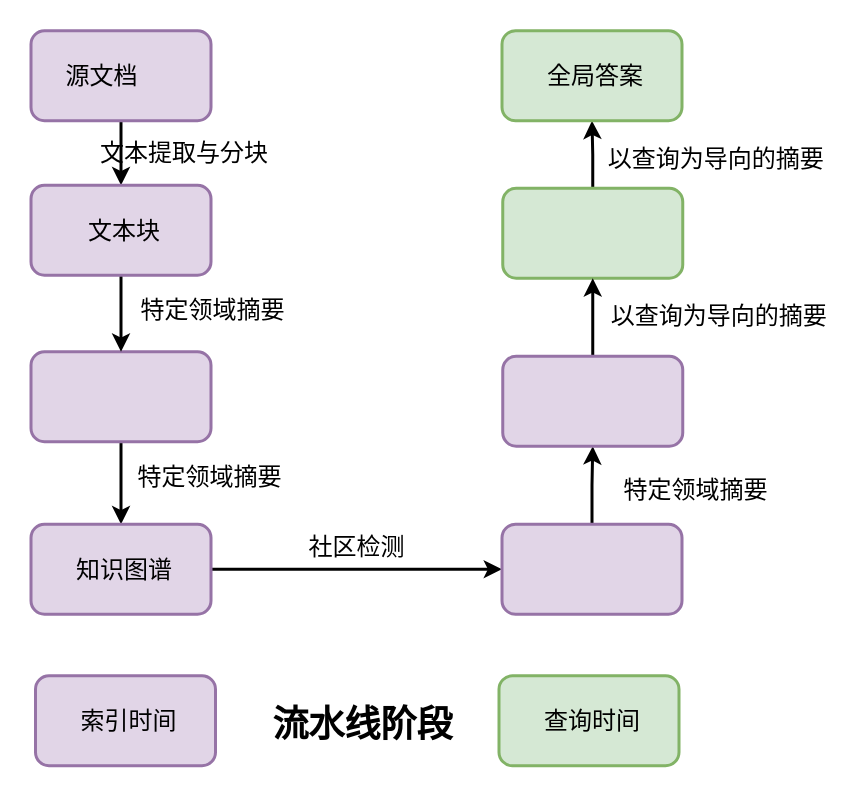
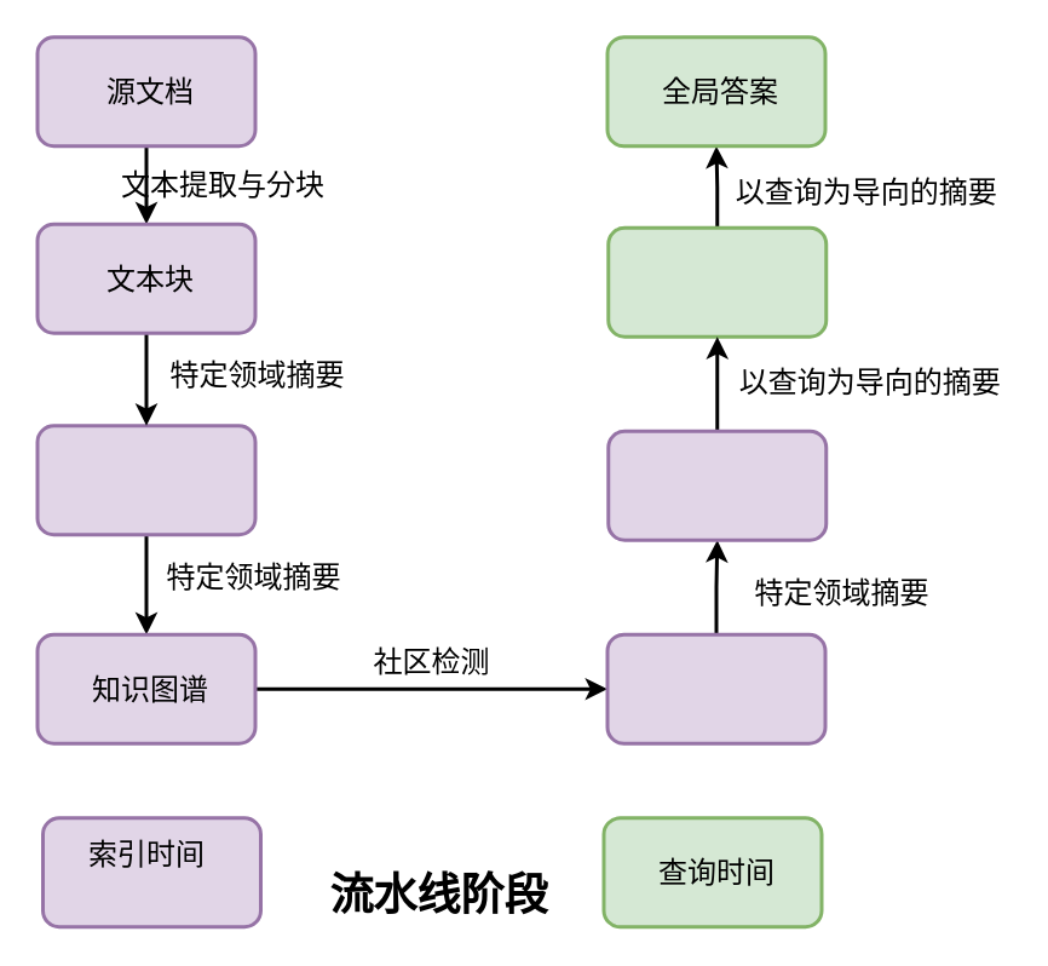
  <mxCell id="0" />
  <mxCell id="1" parent="0" />
  <mxCell id="2" style="edgeStyle=orthogonalEdgeStyle;rounded=0;orthogonalLoop=1;jettySize=auto;html=1;exitX=0.5;exitY=1;exitDx=0;exitDy=0;entryX=0.5;entryY=0;entryDx=0;entryDy=0;strokeWidth=2;" edge="1" parent="1" source="3" target="11"><mxGeometry relative="1" as="geometry" /></mxCell>
  <mxCell id="3" value="" style="rounded=1;whiteSpace=wrap;html=1;fillColor=#e1d5e7;strokeColor=#9673a6;strokeWidth=2;" vertex="1" parent="1"><mxGeometry x="20" y="234" width="120" height="60" as="geometry" /></mxCell>
  <mxCell id="4" style="edgeStyle=orthogonalEdgeStyle;rounded=0;orthogonalLoop=1;jettySize=auto;html=1;exitX=0.5;exitY=1;exitDx=0;exitDy=0;entryX=0.5;entryY=0;entryDx=0;entryDy=0;strokeWidth=2;" edge="1" parent="1" source="5" target="8"><mxGeometry relative="1" as="geometry" /></mxCell>
  <mxCell id="5" value="" style="rounded=1;whiteSpace=wrap;html=1;fillColor=#e1d5e7;strokeColor=#9673a6;strokeWidth=2;" vertex="1" parent="1"><mxGeometry x="20" y="20" width="120" height="60" as="geometry" /></mxCell>
- <mxCell id="6" value="&lt;span style=&quot;font-size: 16px;&quot;&gt;源文档&lt;/span&gt;" style="text;html=1;align=center;verticalAlign=middle;whiteSpace=wrap;rounded=0;" vertex="1" parent="1"><mxGeometry x="22" y="35" width="91" height="30" as="geometry" /></mxCell>
+ <mxCell id="6" value="&lt;span style=&quot;font-size: 16px;&quot;&gt;源文档&lt;/span&gt;" style="text;html=1;align=center;verticalAlign=middle;whiteSpace=wrap;rounded=0;" vertex="1" parent="1"><mxGeometry x="37" y="35" width="91" height="30" as="geometry" /></mxCell>
  <mxCell id="7" style="edgeStyle=orthogonalEdgeStyle;rounded=0;orthogonalLoop=1;jettySize=auto;html=1;exitX=0.5;exitY=1;exitDx=0;exitDy=0;entryX=0.5;entryY=0;entryDx=0;entryDy=0;strokeWidth=2;" edge="1" parent="1" source="8" target="3"><mxGeometry relative="1" as="geometry" /></mxCell>
  <mxCell id="8" value="" style="rounded=1;whiteSpace=wrap;html=1;fillColor=#e1d5e7;strokeColor=#9673a6;strokeWidth=2;" vertex="1" parent="1"><mxGeometry x="20" y="123" width="120" height="60" as="geometry" /></mxCell>
  <mxCell id="9" value="&lt;span style=&quot;font-size: 16px;&quot;&gt;文本块&lt;/span&gt;" style="text;html=1;align=center;verticalAlign=middle;whiteSpace=wrap;rounded=0;" vertex="1" parent="1"><mxGeometry x="37" y="138" width="91" height="30" as="geometry" /></mxCell>
  <mxCell id="10" style="edgeStyle=orthogonalEdgeStyle;rounded=0;orthogonalLoop=1;jettySize=auto;html=1;exitX=1;exitY=0.5;exitDx=0;exitDy=0;strokeWidth=2;" edge="1" parent="1" source="11" target="30"><mxGeometry relative="1" as="geometry" /></mxCell>
  <mxCell id="11" value="" style="rounded=1;whiteSpace=wrap;html=1;fillColor=#e1d5e7;strokeColor=#9673a6;strokeWidth=2;" vertex="1" parent="1"><mxGeometry x="20" y="349" width="120" height="60" as="geometry" /></mxCell>
  <mxCell id="12" value="&lt;span style=&quot;font-size: 16px;&quot;&gt;知识图谱&lt;/span&gt;" style="text;html=1;align=center;verticalAlign=middle;whiteSpace=wrap;rounded=0;" vertex="1" parent="1"><mxGeometry x="37" y="364" width="91" height="30" as="geometry" /></mxCell>
  <mxCell id="13" style="edgeStyle=orthogonalEdgeStyle;rounded=0;orthogonalLoop=1;jettySize=auto;html=1;exitX=0.5;exitY=0;exitDx=0;exitDy=0;entryX=0.5;entryY=1;entryDx=0;entryDy=0;strokeWidth=2;" edge="1" parent="1" source="14" target="15"><mxGeometry relative="1" as="geometry" /></mxCell>
  <mxCell id="14" value="" style="rounded=1;whiteSpace=wrap;html=1;fillColor=#d5e8d4;strokeColor=#82b366;strokeWidth=2;" vertex="1" parent="1"><mxGeometry x="334.5" y="125" width="120" height="60" as="geometry" /></mxCell>
  <mxCell id="15" value="" style="rounded=1;whiteSpace=wrap;html=1;fillColor=#d5e8d4;strokeColor=#82b366;strokeWidth=2;" vertex="1" parent="1"><mxGeometry x="334" y="20" width="120" height="60" as="geometry" /></mxCell>
  <mxCell id="16" value="&lt;span style=&quot;font-size: 16px;&quot;&gt;全局答案&lt;/span&gt;" style="text;html=1;align=center;verticalAlign=middle;whiteSpace=wrap;rounded=0;" vertex="1" parent="1"><mxGeometry x="351" y="35" width="91" height="30" as="geometry" /></mxCell>
  <mxCell id="17" value="&lt;p data-pm-slice=&quot;0 0 []&quot; dir=&quot;auto&quot;&gt;&lt;font style=&quot;font-size: 16px;&quot;&gt;文本提取与分块&lt;/font&gt;&lt;/p&gt;" style="text;html=1;align=center;verticalAlign=middle;whiteSpace=wrap;rounded=0;" vertex="1" parent="1"><mxGeometry x="62" y="86" width="121" height="30" as="geometry" /></mxCell>
  <mxCell id="18" value="&lt;p data-pm-slice=&quot;0 0 []&quot; dir=&quot;auto&quot;&gt;&lt;font style=&quot;font-size: 16px;&quot;&gt;特定领域摘要&lt;/font&gt;&lt;/p&gt;" style="text;html=1;align=center;verticalAlign=middle;whiteSpace=wrap;rounded=0;" vertex="1" parent="1"><mxGeometry x="81" y="191" width="121" height="30" as="geometry" /></mxCell>
  <mxCell id="19" value="&lt;p data-pm-slice=&quot;0 0 []&quot; dir=&quot;auto&quot;&gt;&lt;font style=&quot;font-size: 16px;&quot;&gt;社区检测&lt;/font&gt;&lt;/p&gt;" style="text;html=1;align=center;verticalAlign=middle;whiteSpace=wrap;rounded=0;" vertex="1" parent="1"><mxGeometry x="177" y="349" width="121" height="30" as="geometry" /></mxCell>
  <mxCell id="20" value="&lt;p data-pm-slice=&quot;0 0 []&quot; dir=&quot;auto&quot;&gt;&lt;font style=&quot;font-size: 16px;&quot;&gt;特定领域摘要&lt;/font&gt;&lt;/p&gt;" style="text;html=1;align=center;verticalAlign=middle;whiteSpace=wrap;rounded=0;" vertex="1" parent="1"><mxGeometry x="79" y="302" width="121" height="30" as="geometry" /></mxCell>
  <mxCell id="21" value="&lt;p data-pm-slice=&quot;0 0 []&quot; dir=&quot;auto&quot;&gt;&lt;font style=&quot;font-size: 16px;&quot;&gt;特定领域摘要&lt;/font&gt;&lt;/p&gt;" style="text;html=1;align=center;verticalAlign=middle;whiteSpace=wrap;rounded=0;" vertex="1" parent="1"><mxGeometry x="403" y="311" width="121" height="30" as="geometry" /></mxCell>
  <mxCell id="22" value="&lt;p data-pm-slice=&quot;0 0 []&quot; dir=&quot;auto&quot;&gt;&lt;font style=&quot;font-size: 16px;&quot;&gt;以查询为导向的摘要&lt;/font&gt;&lt;/p&gt;" style="text;html=1;align=center;verticalAlign=middle;whiteSpace=wrap;rounded=0;" vertex="1" parent="1"><mxGeometry x="403" y="195" width="152" height="30" as="geometry" /></mxCell>
  <mxCell id="23" value="&lt;p data-pm-slice=&quot;0 0 []&quot; dir=&quot;auto&quot;&gt;&lt;font style=&quot;font-size: 16px;&quot;&gt;以查询为导向的摘要&lt;/font&gt;&lt;/p&gt;" style="text;html=1;align=center;verticalAlign=middle;whiteSpace=wrap;rounded=0;" vertex="1" parent="1"><mxGeometry x="401" y="90" width="152" height="30" as="geometry" /></mxCell>
  <mxCell id="24" value="" style="rounded=1;whiteSpace=wrap;html=1;fillColor=#e1d5e7;strokeColor=#9673a6;strokeWidth=2;" vertex="1" parent="1"><mxGeometry x="23" y="450" width="120" height="60" as="geometry" /></mxCell>
- <mxCell id="25" value="&lt;span style=&quot;font-size: 16px;&quot;&gt;索引时间&lt;/span&gt;" style="text;html=1;align=center;verticalAlign=middle;whiteSpace=wrap;rounded=0;" vertex="1" parent="1"><mxGeometry x="40" y="465" width="91" height="30" as="geometry" /></mxCell>
- <mxCell id="26" value="&lt;b&gt;&lt;font style=&quot;font-size: 24px;&quot;&gt;流水线阶段&lt;/font&gt;&lt;/b&gt;" style="text;html=1;align=center;verticalAlign=middle;whiteSpace=wrap;rounded=0;" vertex="1" parent="1"><mxGeometry x="166" y="468" width="151" height="30" as="geometry" /></mxCell>
+ <mxCell id="25" value="&lt;span style=&quot;font-size: 16px;&quot;&gt;索引时间&lt;/span&gt;" style="text;html=1;align=center;verticalAlign=middle;whiteSpace=wrap;rounded=0;" vertex="1" parent="1"><mxGeometry x="35" y="455" width="91" height="30" as="geometry" /></mxCell>
+ <mxCell id="26" value="&lt;b&gt;&lt;font style=&quot;font-size: 24px;&quot;&gt;流水线阶段&lt;/font&gt;&lt;/b&gt;" style="text;html=1;align=center;verticalAlign=middle;whiteSpace=wrap;rounded=0;" vertex="1" parent="1"><mxGeometry x="166" y="478" width="151" height="30" as="geometry" /></mxCell>
  <mxCell id="27" value="" style="rounded=1;whiteSpace=wrap;html=1;fillColor=#d5e8d4;strokeColor=#82b366;strokeWidth=2;" vertex="1" parent="1"><mxGeometry x="332" y="450" width="120" height="60" as="geometry" /></mxCell>
  <mxCell id="28" value="&lt;span style=&quot;font-size: 16px;&quot;&gt;查询时间&lt;/span&gt;" style="text;html=1;align=center;verticalAlign=middle;whiteSpace=wrap;rounded=0;" vertex="1" parent="1"><mxGeometry x="349" y="465" width="91" height="30" as="geometry" /></mxCell>
  <mxCell id="29" style="edgeStyle=orthogonalEdgeStyle;rounded=0;orthogonalLoop=1;jettySize=auto;html=1;exitX=0.5;exitY=0;exitDx=0;exitDy=0;entryX=0.5;entryY=1;entryDx=0;entryDy=0;strokeWidth=2;" edge="1" parent="1" source="30" target="32"><mxGeometry relative="1" as="geometry" /></mxCell>
  <mxCell id="30" value="" style="rounded=1;whiteSpace=wrap;html=1;fillColor=#e1d5e7;strokeColor=#9673a6;strokeWidth=2;" vertex="1" parent="1"><mxGeometry x="334" y="349" width="120" height="60" as="geometry" /></mxCell>
  <mxCell id="31" style="edgeStyle=orthogonalEdgeStyle;rounded=0;orthogonalLoop=1;jettySize=auto;html=1;exitX=0.5;exitY=0;exitDx=0;exitDy=0;strokeWidth=2;entryX=0.5;entryY=1;entryDx=0;entryDy=0;" edge="1" parent="1" source="32" target="14"><mxGeometry relative="1" as="geometry"><mxPoint x="394" y="191.5" as="targetPoint" /></mxGeometry></mxCell>
  <mxCell id="32" value="" style="rounded=1;whiteSpace=wrap;html=1;fillColor=#e1d5e7;strokeColor=#9673a6;strokeWidth=2;" vertex="1" parent="1"><mxGeometry x="334.5" y="237" width="120" height="60" as="geometry" /></mxCell>
